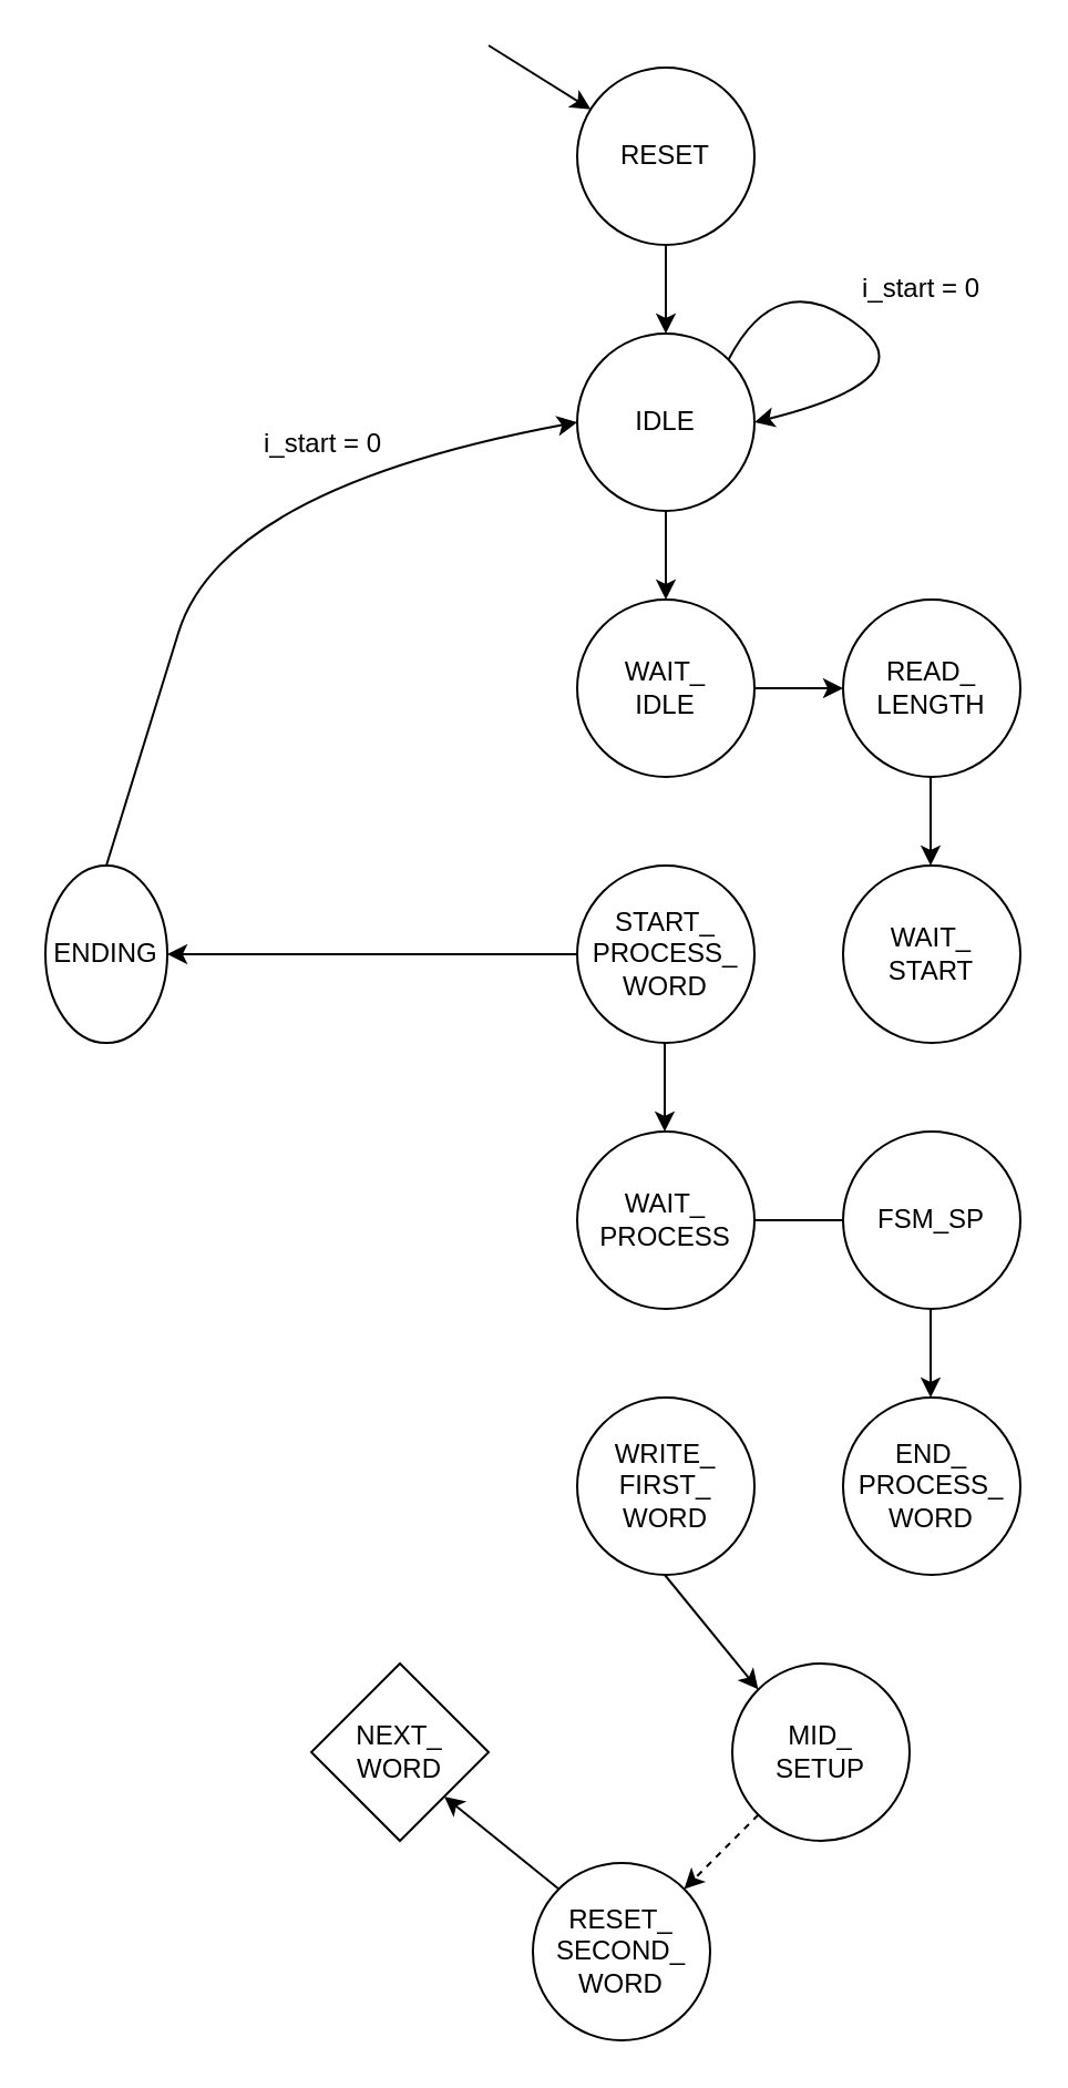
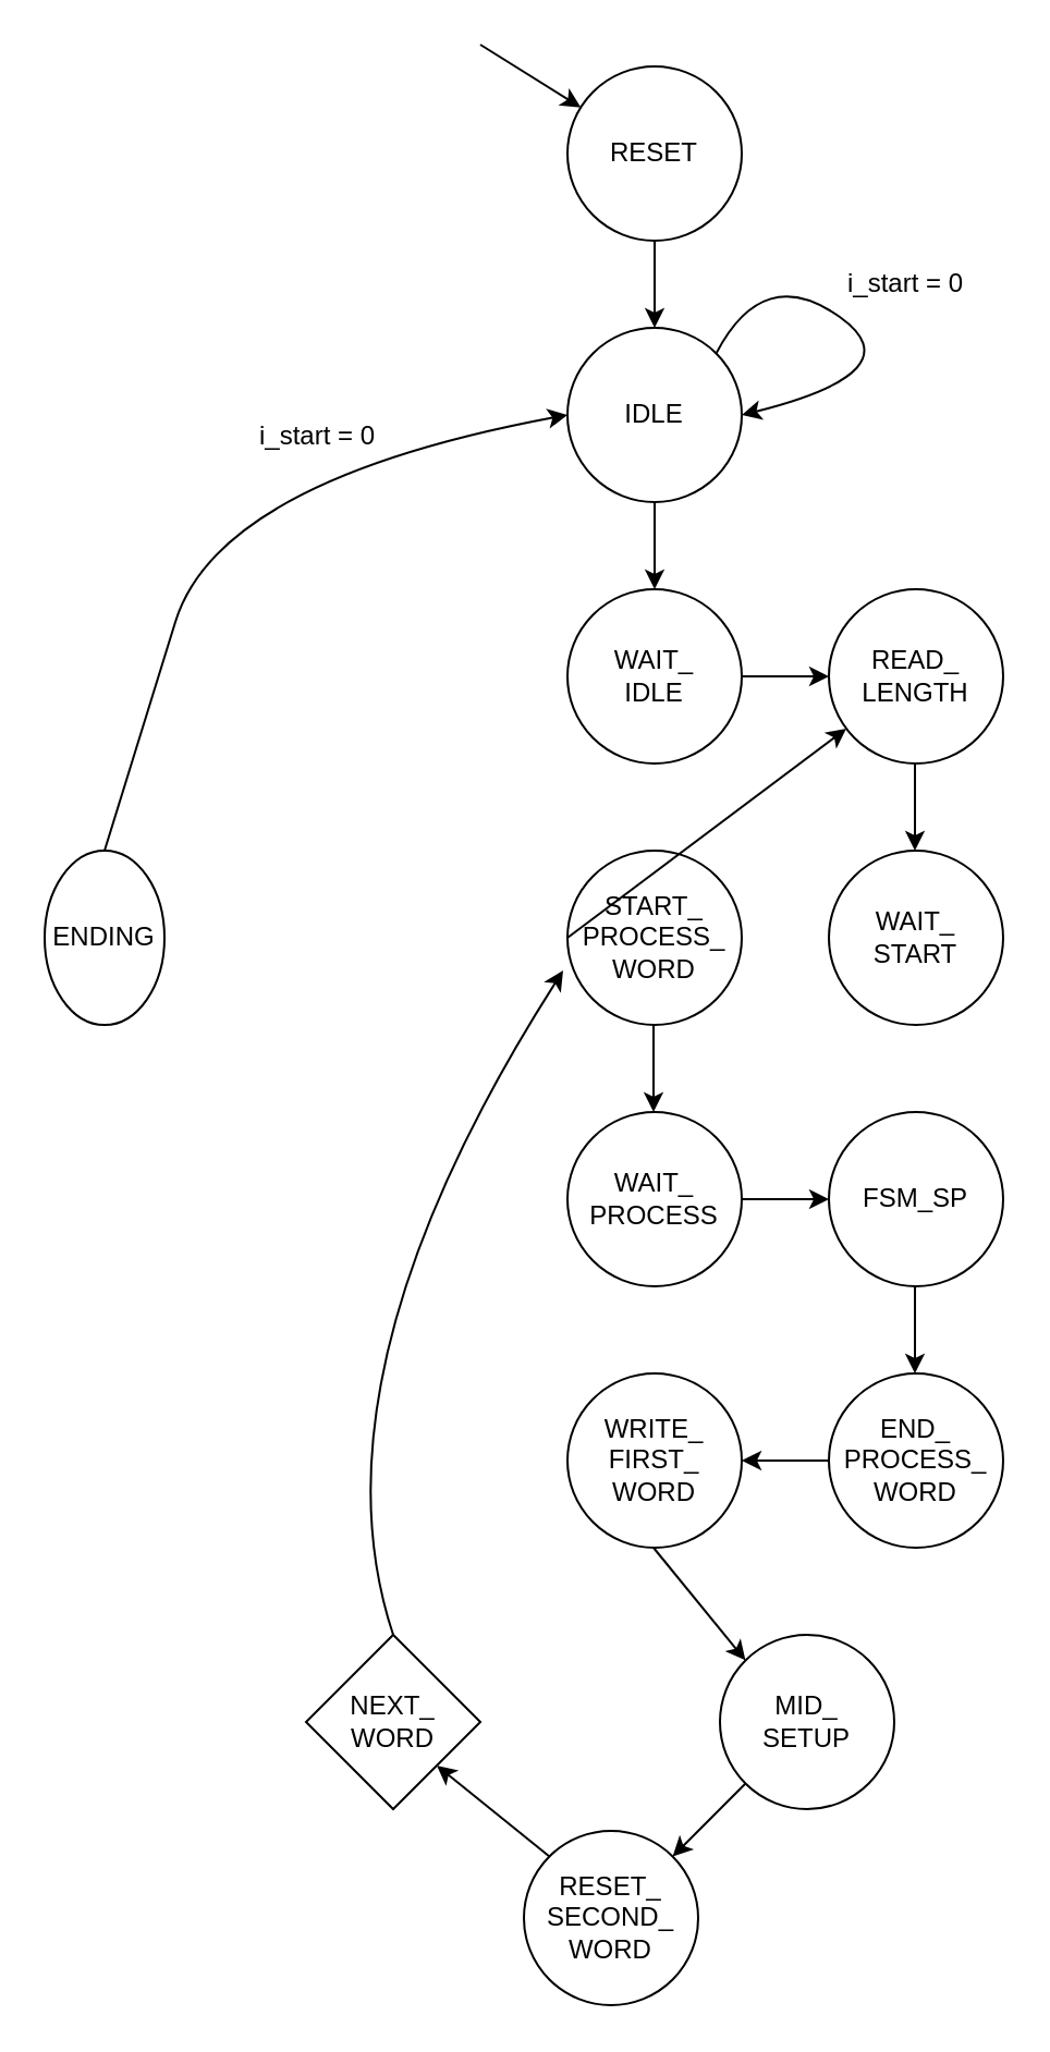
  <mxCell id="0" />
  <mxCell id="1" parent="0" />
  <mxCell id="2" value="RESET" style="ellipse;whiteSpace=wrap;html=1;" vertex="1" parent="1"><mxGeometry x="260" y="30" width="80" height="80" as="geometry" /></mxCell>
  <mxCell id="3" value="" style="endArrow=classic;html=1;rounded=0;" edge="1" parent="1" target="2"><mxGeometry width="50" height="50" relative="1" as="geometry"><mxPoint x="220" y="20" as="sourcePoint" /><mxPoint x="250" y="-20" as="targetPoint" /></mxGeometry></mxCell>
  <mxCell id="4" value="" style="endArrow=classic;html=1;rounded=0;exitX=0.5;exitY=1;exitDx=0;exitDy=0;" edge="1" parent="1" source="2"><mxGeometry width="50" height="50" relative="1" as="geometry"><mxPoint x="270" y="160" as="sourcePoint" /><mxPoint x="300" y="150" as="targetPoint" /></mxGeometry></mxCell>
  <mxCell id="5" value="IDLE" style="ellipse;whiteSpace=wrap;html=1;aspect=fixed;" vertex="1" parent="1"><mxGeometry x="260" y="150" width="80" height="80" as="geometry" /></mxCell>
  <mxCell id="6" value="&lt;div&gt;READ_&lt;/div&gt;&lt;div&gt;LENGTH&lt;br&gt;&lt;/div&gt;" style="ellipse;whiteSpace=wrap;html=1;aspect=fixed;" vertex="1" parent="1"><mxGeometry x="380" y="270" width="80" height="80" as="geometry" /></mxCell>
  <mxCell id="7" value="&lt;div&gt;WAIT_&lt;/div&gt;&lt;div&gt;IDLE&lt;br&gt;&lt;/div&gt;" style="ellipse;whiteSpace=wrap;html=1;aspect=fixed;" vertex="1" parent="1"><mxGeometry x="260" y="270" width="80" height="80" as="geometry" /></mxCell>
  <mxCell id="8" value="&lt;div&gt;START_&lt;/div&gt;&lt;div&gt;PROCESS_&lt;/div&gt;&lt;div&gt;WORD&lt;br&gt;&lt;/div&gt;" style="ellipse;whiteSpace=wrap;html=1;aspect=fixed;" vertex="1" parent="1"><mxGeometry x="260" y="390" width="80" height="80" as="geometry" /></mxCell>
  <mxCell id="9" value="&lt;div&gt;WAIT_&lt;/div&gt;&lt;div&gt;START&lt;br&gt;&lt;/div&gt;" style="ellipse;whiteSpace=wrap;html=1;aspect=fixed;" vertex="1" parent="1"><mxGeometry x="380" y="390" width="80" height="80" as="geometry" /></mxCell>
  <mxCell id="10" value="&lt;div&gt;WAIT_&lt;/div&gt;&lt;div&gt;PROCESS&lt;br&gt;&lt;/div&gt;" style="ellipse;whiteSpace=wrap;html=1;aspect=fixed;" vertex="1" parent="1"><mxGeometry x="260" y="510" width="80" height="80" as="geometry" /></mxCell>
  <mxCell id="11" value="&lt;div&gt;FSM_SP&lt;br&gt;&lt;/div&gt;" style="ellipse;whiteSpace=wrap;html=1;aspect=fixed;" vertex="1" parent="1"><mxGeometry x="380" y="510" width="80" height="80" as="geometry" /></mxCell>
  <mxCell id="12" value="&lt;div&gt;END_&lt;/div&gt;&lt;div&gt;PROCESS_&lt;/div&gt;&lt;div&gt;WORD&lt;br&gt;&lt;/div&gt;" style="ellipse;whiteSpace=wrap;html=1;aspect=fixed;" vertex="1" parent="1"><mxGeometry x="380" y="630" width="80" height="80" as="geometry" /></mxCell>
  <mxCell id="13" value="&lt;div&gt;WRITE_&lt;/div&gt;&lt;div&gt;FIRST_&lt;/div&gt;&lt;div&gt;WORD&lt;br&gt;&lt;/div&gt;" style="ellipse;whiteSpace=wrap;html=1;aspect=fixed;" vertex="1" parent="1"><mxGeometry x="260" y="630" width="80" height="80" as="geometry" /></mxCell>
  <mxCell id="14" value="&lt;div&gt;MID_&lt;/div&gt;&lt;div&gt;SETUP&lt;br&gt;&lt;/div&gt;" style="ellipse;whiteSpace=wrap;html=1;aspect=fixed;" vertex="1" parent="1"><mxGeometry x="330" y="750" width="80" height="80" as="geometry" /></mxCell>
  <mxCell id="15" value="&lt;div&gt;RESET_&lt;/div&gt;&lt;div&gt;SECOND_&lt;/div&gt;&lt;div&gt;WORD&lt;br&gt;&lt;/div&gt;" style="ellipse;whiteSpace=wrap;html=1;aspect=fixed;" vertex="1" parent="1"><mxGeometry x="240" y="840" width="80" height="80" as="geometry" /></mxCell>
  <mxCell id="16" value="&lt;div&gt;NEXT_&lt;/div&gt;&lt;div&gt;WORD&lt;br&gt;&lt;/div&gt;" style="rhombus;whiteSpace=wrap;html=1;aspect=fixed;" vertex="1" parent="1"><mxGeometry x="140" y="750" width="80" height="80" as="geometry" /></mxCell>
  <mxCell id="17" value="ENDING" style="ellipse;whiteSpace=wrap;html=1;aspect=fixed;" vertex="1" parent="1"><mxGeometry x="20" y="390" width="55" height="80" as="geometry" /></mxCell>
- <mxCell id="18" value="" style="endArrow=classic;html=1;rounded=0;exitX=0;exitY=0.5;exitDx=0;exitDy=0;entryX=1;entryY=0.5;entryDx=0;entryDy=0;" edge="1" parent="1" source="8" target="17"><mxGeometry width="50" height="50" relative="1" as="geometry"><mxPoint x="120" y="500" as="sourcePoint" /><mxPoint x="110" y="450" as="targetPoint" /></mxGeometry></mxCell>
+ <mxCell id="18" value="" style="endArrow=classic;html=1;rounded=0;exitX=0;exitY=0.5;exitDx=0;exitDy=0;" edge="1" parent="1" source="8" target="6"><mxGeometry width="50" height="50" relative="1" as="geometry"><mxPoint x="120" y="500" as="sourcePoint" /><mxPoint x="110" y="450" as="targetPoint" /></mxGeometry></mxCell>
+ <mxCell id="19" value="" style="curved=1;endArrow=classic;html=1;rounded=0;exitX=0.5;exitY=0;exitDx=0;exitDy=0;entryX=-0.025;entryY=0.688;entryDx=0;entryDy=0;entryPerimeter=0;" edge="1" parent="1" source="16" target="8"><mxGeometry width="50" height="50" relative="1" as="geometry"><mxPoint x="250" y="630" as="sourcePoint" /><mxPoint x="260" y="430" as="targetPoint" /><Array as="points"><mxPoint x="140" y="630" /></Array></mxGeometry></mxCell>
  <mxCell id="20" value="" style="curved=1;endArrow=classic;html=1;rounded=0;exitX=0.5;exitY=0;exitDx=0;exitDy=0;entryX=0;entryY=0.5;entryDx=0;entryDy=0;" edge="1" parent="1" source="17" target="5"><mxGeometry width="50" height="50" relative="1" as="geometry"><mxPoint x="250" y="570" as="sourcePoint" /><mxPoint x="300" y="520" as="targetPoint" /><Array as="points"><mxPoint x="60" y="350" /><mxPoint x="100" y="220" /></Array></mxGeometry></mxCell>
  <mxCell id="21" value="" style="endArrow=classic;html=1;rounded=0;entryX=0.5;entryY=0;entryDx=0;entryDy=0;exitX=0.5;exitY=1;exitDx=0;exitDy=0;" edge="1" parent="1" source="5" target="7"><mxGeometry width="50" height="50" relative="1" as="geometry"><mxPoint x="290" y="280" as="sourcePoint" /><mxPoint x="340" y="230" as="targetPoint" /></mxGeometry></mxCell>
  <mxCell id="22" value="" style="endArrow=classic;html=1;rounded=0;entryX=0.5;entryY=0;entryDx=0;entryDy=0;exitX=0.5;exitY=1;exitDx=0;exitDy=0;" edge="1" parent="1"><mxGeometry width="50" height="50" relative="1" as="geometry"><mxPoint x="419.5" y="350" as="sourcePoint" /><mxPoint x="419.5" y="390" as="targetPoint" /></mxGeometry></mxCell>
  <mxCell id="23" value="" style="endArrow=classic;html=1;rounded=0;entryX=0.5;entryY=0;entryDx=0;entryDy=0;exitX=0.5;exitY=1;exitDx=0;exitDy=0;" edge="1" parent="1"><mxGeometry width="50" height="50" relative="1" as="geometry"><mxPoint x="299.5" y="470" as="sourcePoint" /><mxPoint x="299.5" y="510" as="targetPoint" /></mxGeometry></mxCell>
  <mxCell id="24" value="" style="endArrow=classic;html=1;rounded=0;entryX=0.5;entryY=0;entryDx=0;entryDy=0;exitX=0.5;exitY=1;exitDx=0;exitDy=0;" edge="1" parent="1"><mxGeometry width="50" height="50" relative="1" as="geometry"><mxPoint x="419.5" y="590" as="sourcePoint" /><mxPoint x="419.5" y="630" as="targetPoint" /></mxGeometry></mxCell>
  <mxCell id="25" value="" style="endArrow=classic;html=1;rounded=0;entryX=0;entryY=0;entryDx=0;entryDy=0;exitX=0.5;exitY=1;exitDx=0;exitDy=0;" edge="1" parent="1" target="14"><mxGeometry width="50" height="50" relative="1" as="geometry"><mxPoint x="299.5" y="710" as="sourcePoint" /><mxPoint x="299.5" y="750" as="targetPoint" /></mxGeometry></mxCell>
  <mxCell id="26" value="" style="endArrow=classic;html=1;rounded=0;exitX=0;exitY=0;exitDx=0;exitDy=0;entryX=1;entryY=1;entryDx=0;entryDy=0;" edge="1" parent="1" source="15" target="16"><mxGeometry width="50" height="50" relative="1" as="geometry"><mxPoint x="250" y="660" as="sourcePoint" /><mxPoint x="300" y="610" as="targetPoint" /></mxGeometry></mxCell>
- <mxCell id="27" value="" style="endArrow=none;html=1;rounded=0;entryX=0;entryY=0.5;entryDx=0;entryDy=0;exitX=1;exitY=0.5;exitDx=0;exitDy=0;" edge="1" parent="1" source="10" target="11"><mxGeometry width="50" height="50" relative="1" as="geometry"><mxPoint x="250" y="660" as="sourcePoint" /><mxPoint x="300" y="610" as="targetPoint" /></mxGeometry></mxCell>
+ <mxCell id="27" value="" style="endArrow=classic;html=1;rounded=0;entryX=0;entryY=0.5;entryDx=0;entryDy=0;exitX=1;exitY=0.5;exitDx=0;exitDy=0;" edge="1" parent="1" source="10" target="11"><mxGeometry width="50" height="50" relative="1" as="geometry"><mxPoint x="250" y="660" as="sourcePoint" /><mxPoint x="300" y="610" as="targetPoint" /></mxGeometry></mxCell>
  <mxCell id="28" value="" style="endArrow=classic;html=1;rounded=0;exitX=1;exitY=0.5;exitDx=0;exitDy=0;" edge="1" parent="1" source="7" target="6"><mxGeometry width="50" height="50" relative="1" as="geometry"><mxPoint x="350" y="310" as="sourcePoint" /><mxPoint x="300" y="550" as="targetPoint" /></mxGeometry></mxCell>
- <mxCell id="30" value="" style="endArrow=classic;html=1;rounded=0;entryX=1;entryY=0;entryDx=0;entryDy=0;exitX=0;exitY=1;exitDx=0;exitDy=0;dashed=1;" edge="1" parent="1" source="14" target="15"><mxGeometry width="50" height="50" relative="1" as="geometry"><mxPoint x="250" y="600" as="sourcePoint" /><mxPoint x="300" y="550" as="targetPoint" /></mxGeometry></mxCell>
+ <mxCell id="29" value="" style="endArrow=classic;html=1;rounded=0;exitX=0;exitY=0.5;exitDx=0;exitDy=0;entryX=1;entryY=0.5;entryDx=0;entryDy=0;" edge="1" parent="1" source="12" target="13"><mxGeometry width="50" height="50" relative="1" as="geometry"><mxPoint x="250" y="600" as="sourcePoint" /><mxPoint x="300" y="550" as="targetPoint" /></mxGeometry></mxCell>
+ <mxCell id="30" value="" style="endArrow=classic;html=1;rounded=0;entryX=1;entryY=0;entryDx=0;entryDy=0;exitX=0;exitY=1;exitDx=0;exitDy=0;" edge="1" parent="1" source="14" target="15"><mxGeometry width="50" height="50" relative="1" as="geometry"><mxPoint x="250" y="600" as="sourcePoint" /><mxPoint x="300" y="550" as="targetPoint" /></mxGeometry></mxCell>
  <mxCell id="31" value="" style="curved=1;endArrow=classic;html=1;rounded=0;exitX=1;exitY=0;exitDx=0;exitDy=0;entryX=1;entryY=0.5;entryDx=0;entryDy=0;" edge="1" parent="1" source="5" target="5"><mxGeometry width="50" height="50" relative="1" as="geometry"><mxPoint x="330" y="160" as="sourcePoint" /><mxPoint x="380" y="110" as="targetPoint" /><Array as="points"><mxPoint x="350" y="120" /><mxPoint x="420" y="170" /></Array></mxGeometry></mxCell>
  <mxCell id="32" value="i_start = 0" style="text;html=1;align=center;verticalAlign=middle;resizable=0;points=[];autosize=1;strokeColor=none;fillColor=none;" vertex="1" parent="1"><mxGeometry x="380" y="120" width="70" height="20" as="geometry" /></mxCell>
  <mxCell id="33" value="i_start = 0" style="text;html=1;align=center;verticalAlign=middle;resizable=0;points=[];autosize=1;strokeColor=none;fillColor=none;" vertex="1" parent="1"><mxGeometry x="110" y="190" width="70" height="20" as="geometry" /></mxCell>
